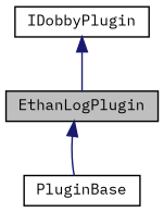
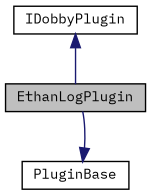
  digraph {
    fontname="IBM Plex Mono"
    node [color=black fillcolor=white fontname="IBM Plex Mono" fontsize=10 shape=record style=filled]
    edge [color=midnightblue dir=back fontname="IBM Plex Mono" fontsize=10 labelfontname=Helvetica labelfontsize=10 style=solid]
    n1 [fillcolor=grey75 fontcolor=black height=0.2 label=EthanLogPlugin width=0.4]
    n2 [height=0.2 label=PluginBase width=0.4]
    n3 [height=0.2 label=IDobbyPlugin width=0.4]
-   n1 -> n2
+   n2 -> n1
    n3 -> n1
  }
